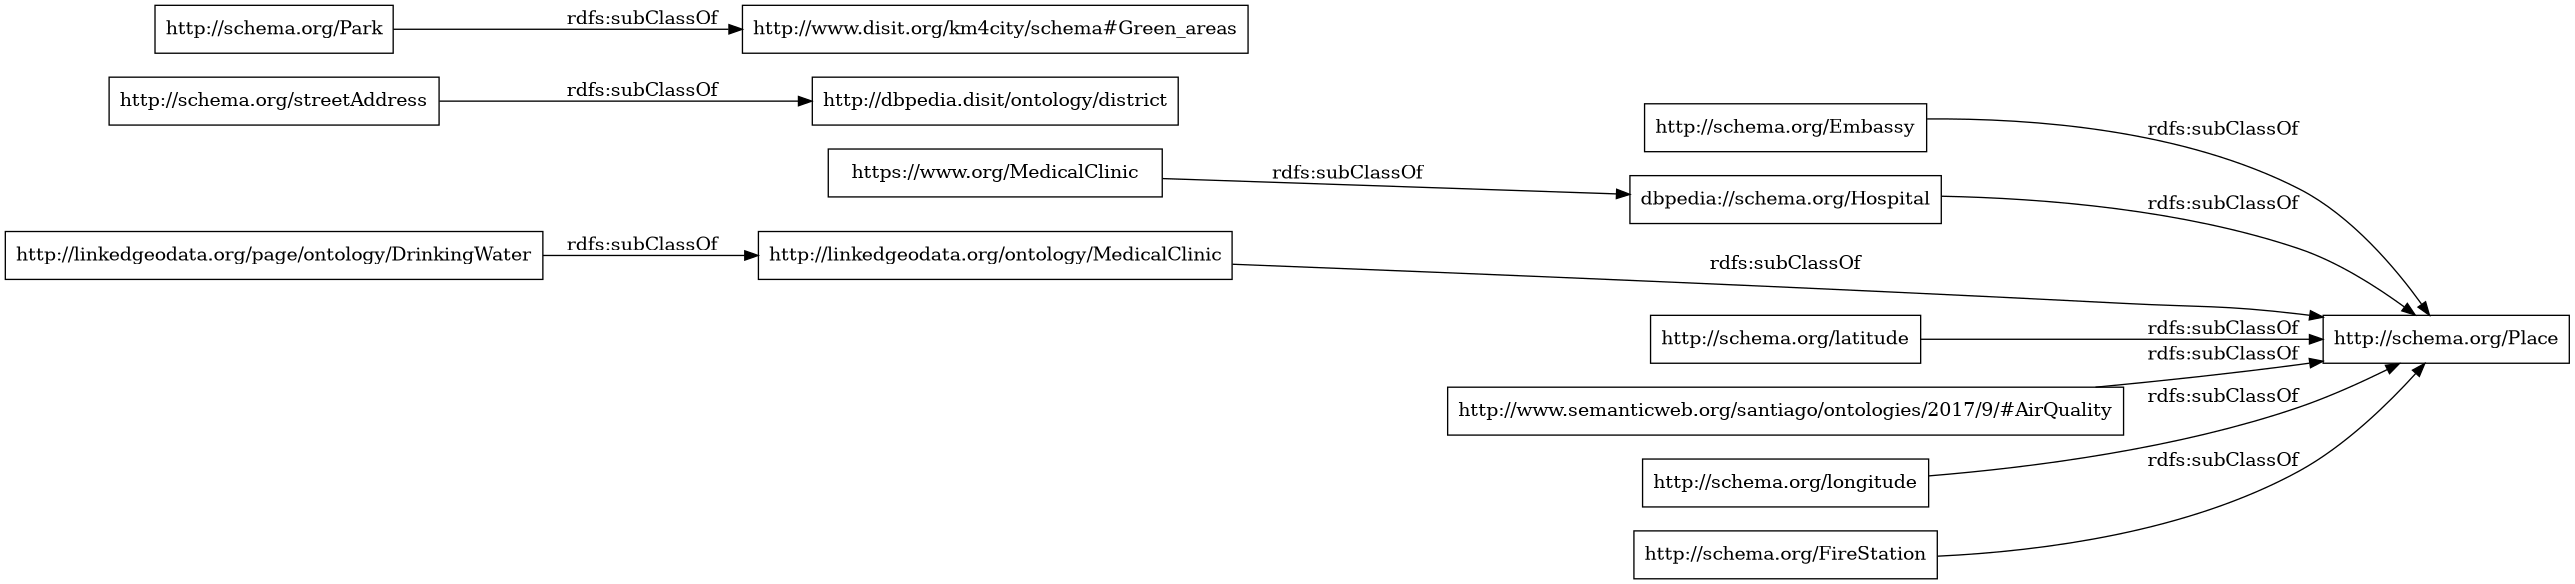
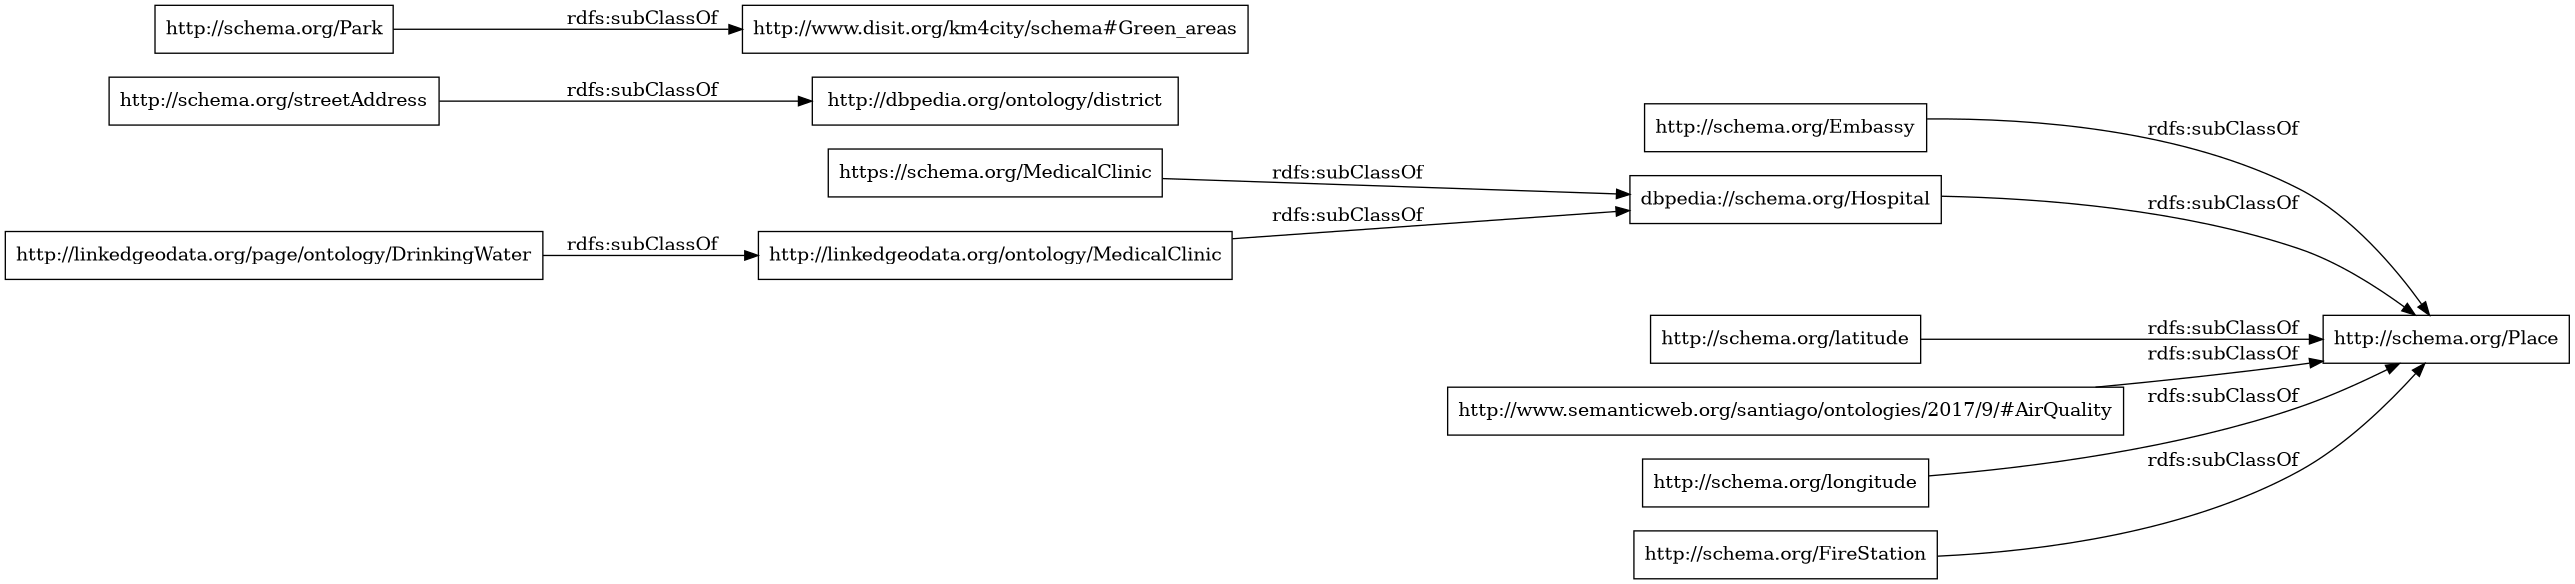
  digraph {
    rankdir=LR
    node [color=black shape=rectangle]
    "http://schema.org/Embassy"
    "http://schema.org/Place"
    n3 [label="http://linkedgeodata.org/ontology/MedicalClinic"]
    n4 [label="dbpedia://schema.org/Hospital"]
    "http://schema.org/latitude"
    "http://www.semanticweb.org/santiago/ontologies/2017/9/#AirQuality"
    "http://schema.org/streetAddress"
-   "http://dbpedia.org/ontology/district" [label="http://dbpedia.disit/ontology/district"]
+   "http://dbpedia.org/ontology/district"
    "http://schema.org/Park"
    "http://www.disit.org/km4city/schema#Green_areas"
    "http://linkedgeodata.org/page/ontology/DrinkingWater"
    "http://schema.org/longitude"
-   "https://schema.org/MedicalClinic" [label="https://www.org/MedicalClinic"]
+   "https://schema.org/MedicalClinic"
    "http://schema.org/FireStation"
    "http://schema.org/Embassy" -> "http://schema.org/Place" [label="rdfs:subClassOf"]
-   n3 -> "http://schema.org/Place" [label="rdfs:subClassOf"]
+   n3 -> n4 [label="rdfs:subClassOf"]
    n4 -> "http://schema.org/Place" [label="rdfs:subClassOf"]
    "http://schema.org/latitude" -> "http://schema.org/Place" [label="rdfs:subClassOf"]
    "http://www.semanticweb.org/santiago/ontologies/2017/9/#AirQuality" -> "http://schema.org/Place" [label="rdfs:subClassOf"]
    "http://schema.org/streetAddress" -> "http://dbpedia.org/ontology/district" [label="rdfs:subClassOf"]
    "http://schema.org/Park" -> "http://www.disit.org/km4city/schema#Green_areas" [label="rdfs:subClassOf"]
    "http://linkedgeodata.org/page/ontology/DrinkingWater" -> n3 [label="rdfs:subClassOf"]
    "http://schema.org/longitude" -> "http://schema.org/Place" [label="rdfs:subClassOf"]
    "https://schema.org/MedicalClinic" -> n4 [label="rdfs:subClassOf"]
    "http://schema.org/FireStation" -> "http://schema.org/Place" [label="rdfs:subClassOf"]
  }
